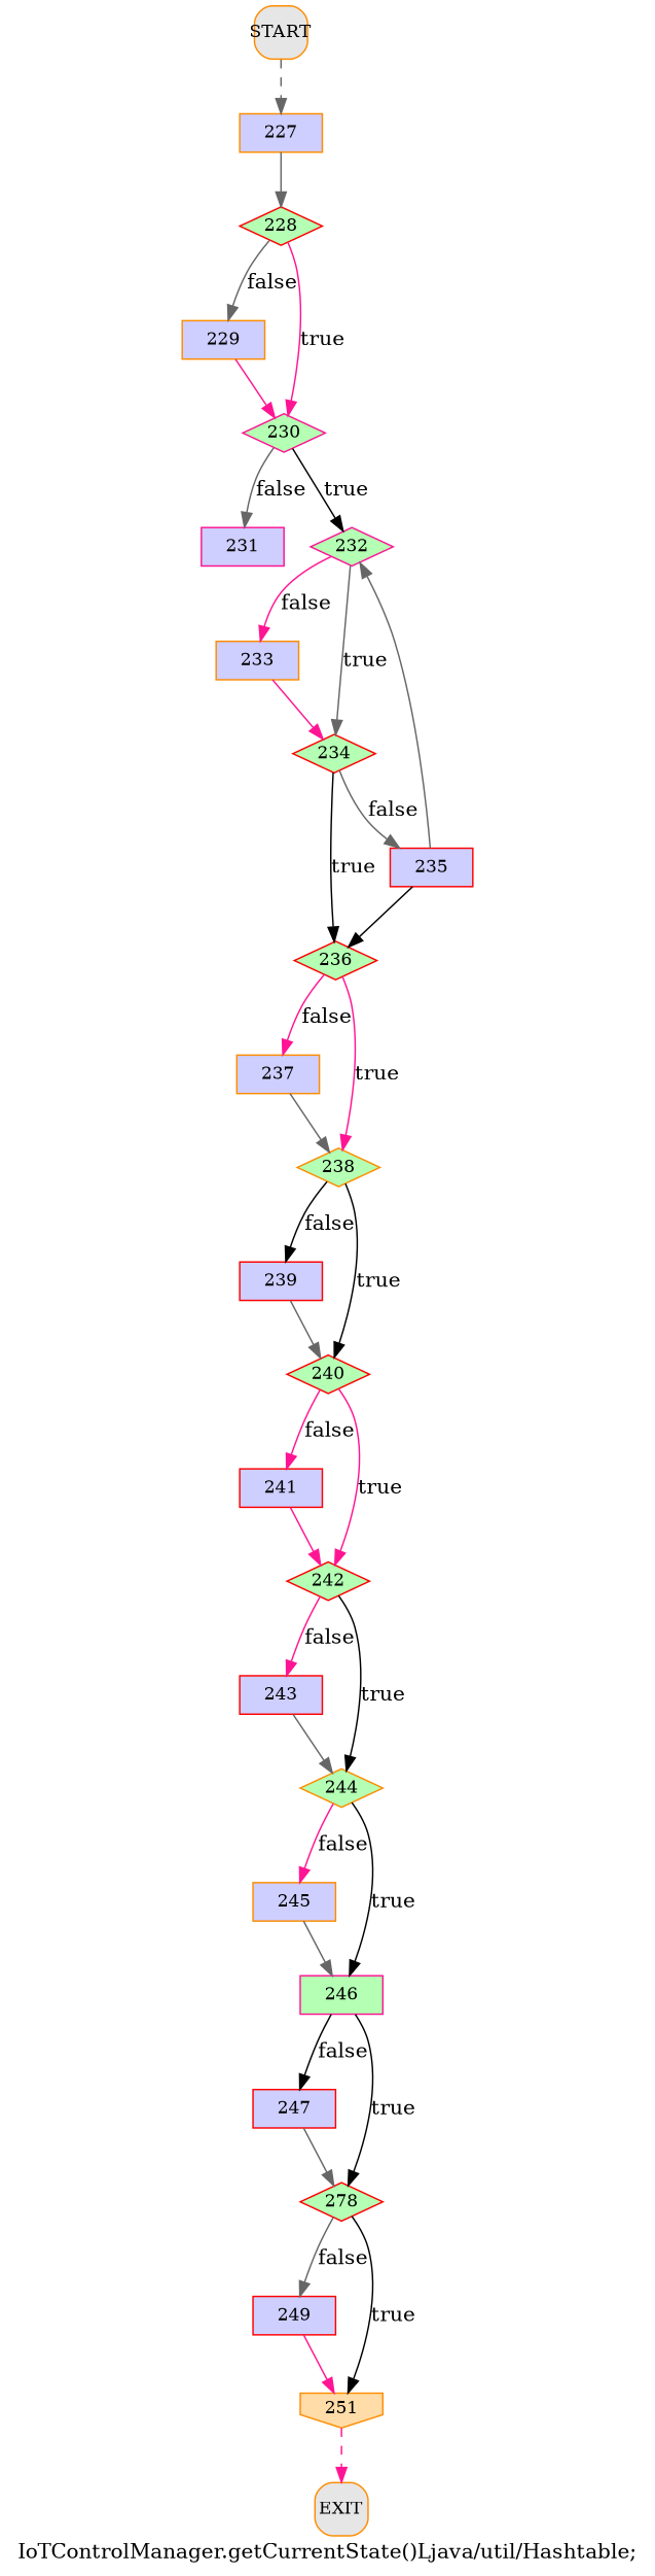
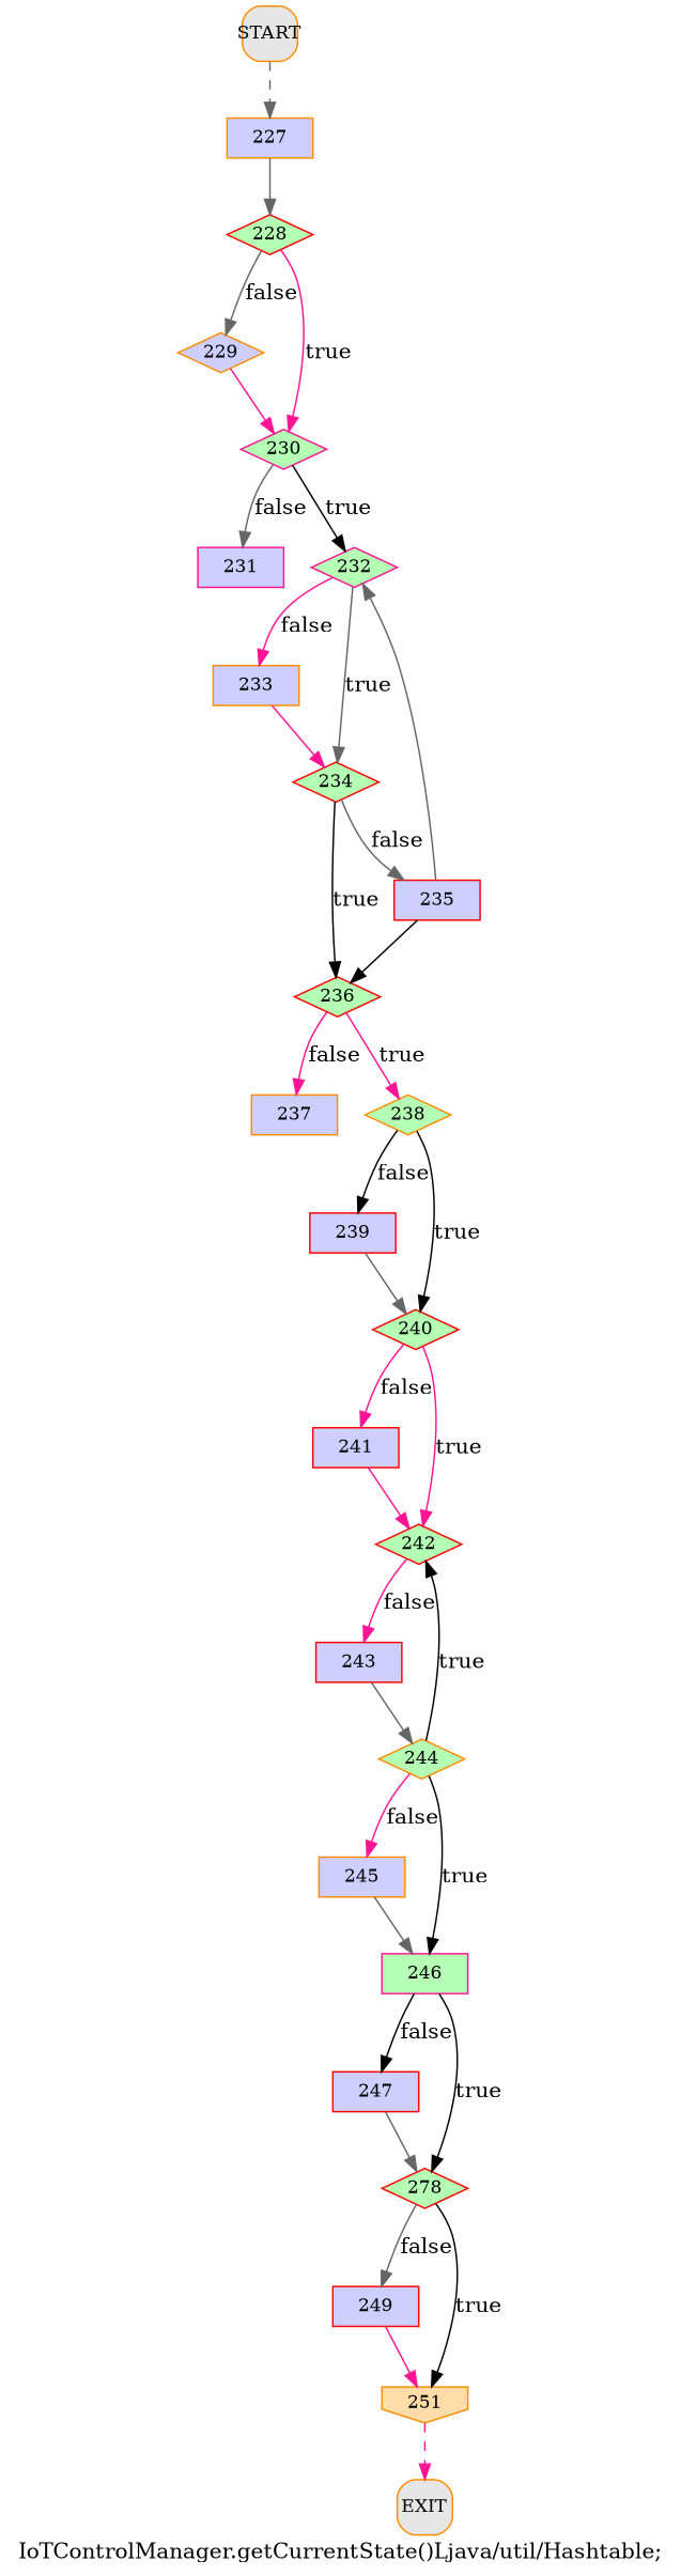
  digraph {
    label="IoTControlManager.getCurrentState()Ljava/util/Hashtable;"
    node [color=red fillcolor="#CECEFF" fixedsize=true fontsize=12 shape=box style=filled]
    edge [color=gray40 style=solid]
    n1 [color=darkorange height=0.36 label=227 width=0.78]
    n2 [fillcolor="#B4FFB4" height=0.36 label=228 shape=diamond width=0.78]
-   n3 [color=darkorange height=0.36 label=229 width=0.78]
+   n3 [color=darkorange height=0.36 label=229 shape=diamond width=0.78]
    n4 [color=deeppink fillcolor="#B4FFB4" height=0.36 label=230 shape=diamond width=0.78]
    n5 [color=deeppink height=0.36 label=231 width=0.78]
    n6 [color=deeppink fillcolor="#B4FFB4" height=0.36 label=232 shape=diamond width=0.78]
    n7 [color=darkorange height=0.36 label=233 width=0.78]
    n8 [fillcolor="#B4FFB4" height=0.36 label=234 shape=diamond width=0.78]
    n9 [height=0.36 label=235 width=0.78]
    n10 [fillcolor="#B4FFB4" height=0.36 label=236 shape=diamond width=0.78]
    n11 [color=darkorange height=0.36 label=237 width=0.78]
    n12 [color=darkorange fillcolor="#B4FFB4" height=0.36 label=238 shape=diamond width=0.78]
    n13 [height=0.36 label=239 width=0.78]
    n14 [fillcolor="#B4FFB4" height=0.36 label=240 shape=diamond width=0.78]
    n15 [height=0.36 label=241 width=0.78]
    n16 [fillcolor="#B4FFB4" height=0.36 label=242 shape=diamond width=0.78]
    n17 [height=0.36 label=243 width=0.78]
    n18 [color=darkorange fillcolor="#B4FFB4" height=0.36 label=244 shape=diamond width=0.78]
    n19 [color=darkorange height=0.36 label=245 width=0.78]
    n20 [color=deeppink fillcolor="#B4FFB4" height=0.36 label=246 width=0.78]
    n21 [height=0.36 label=247 width=0.78]
    n22 [fillcolor="#B4FFB4" height=0.36 label=278 shape=diamond width=0.78]
    n23 [height=0.36 label=249 width=0.78]
    n24 [color=darkorange fillcolor="#FFDCA8" height=0.36 label=251 shape=invhouse width=0.78]
    n25 [color=darkorange fillcolor="#E6E6E6" height=0.5 label=EXIT style="filled, rounded" width=0.5]
    n26 [color=darkorange fillcolor="#E6E6E6" height=0.5 label=START style="filled, rounded" width=0.5]
    n1 -> n2
    n2 -> n3 [label=false]
    n2 -> n4 [color=deeppink label=true]
    n3 -> n4 [color=deeppink]
    n4 -> n5 [label=false]
    n4 -> n6 [color=black label=true]
    n6 -> n7 [color=deeppink label=false]
    n6 -> n8 [label=true]
    n7 -> n8 [color=deeppink]
    n8 -> n9 [label=false]
    n8 -> n10 [color=black label=true]
    n9 -> n6
    n9 -> n10 [color=black]
    n10 -> n11 [color=deeppink label=false]
    n10 -> n12 [color=deeppink label=true]
-   n11 -> n12
    n12 -> n13 [color=black label=false]
    n12 -> n14 [color=black label=true]
    n13 -> n14
    n14 -> n15 [color=deeppink label=false]
    n14 -> n16 [color=deeppink label=true]
    n15 -> n16 [color=deeppink]
    n16 -> n17 [color=deeppink label=false]
-   n16 -> n18 [color=black label=true]
+   n18 -> n16 [color=black label=true]
    n17 -> n18
    n18 -> n19 [color=deeppink label=false]
    n18 -> n20 [color=black label=true]
    n19 -> n20
    n20 -> n21 [color=black label=false]
    n20 -> n22 [color=black label=true]
    n21 -> n22
    n22 -> n23 [label=false]
    n22 -> n24 [color=black label=true]
    n23 -> n24 [color=deeppink]
    n24 -> n25 [color=deeppink style=dashed]
    n26 -> n1 [style=dashed]
  }
